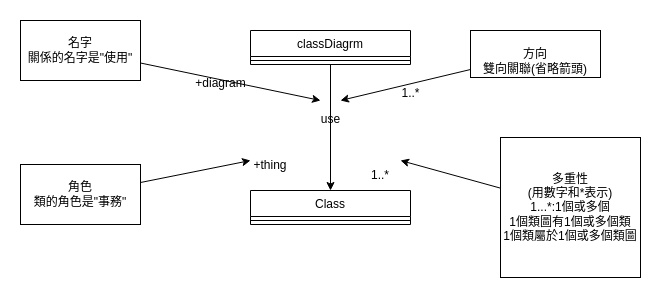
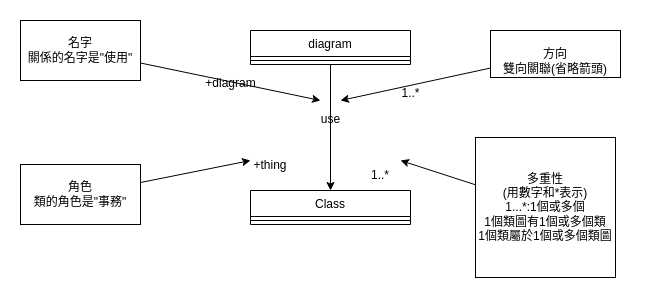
  <mxCell id="0" />
  <mxCell id="1" parent="0" />
  <mxCell id="2" style="edgeStyle=none;rounded=0;orthogonalLoop=1;jettySize=auto;html=1;" edge="1" parent="1" source="3"><mxGeometry relative="1" as="geometry"><mxPoint x="320" y="100" as="targetPoint" /></mxGeometry></mxCell>
  <mxCell id="3" value="&lt;span&gt;名字&lt;/span&gt;&lt;br&gt;關係的名字是&quot;使用&quot;" style="rounded=0;whiteSpace=wrap;html=1;fontStyle=0;labelBackgroundColor=none;" vertex="1" parent="1"><mxGeometry x="20" y="20" width="120" height="60" as="geometry" /></mxCell>
  <mxCell id="4" style="edgeStyle=none;rounded=0;orthogonalLoop=1;jettySize=auto;html=1;exitX=0.5;exitY=1;exitDx=0;exitDy=0;entryX=0.5;entryY=0;entryDx=0;entryDy=0;" edge="1" parent="1" source="5"><mxGeometry relative="1" as="geometry"><mxPoint x="330" y="190" as="targetPoint" /></mxGeometry></mxCell>
- <mxCell id="5" value="&lt;span style=&quot;font-weight: 400;&quot;&gt;classDiagrm&lt;/span&gt;" style="swimlane;fontStyle=1;align=center;verticalAlign=top;childLayout=stackLayout;horizontal=1;startSize=26;horizontalStack=0;resizeParent=1;resizeParentMax=0;resizeLast=0;collapsible=1;marginBottom=0;whiteSpace=wrap;html=1;labelBackgroundColor=none;" vertex="1" parent="1"><mxGeometry x="250" y="30" width="160" height="34" as="geometry" /></mxCell>
+ <mxCell id="5" value="&lt;span style=&quot;font-weight: 400;&quot;&gt;diagram&lt;/span&gt;" style="swimlane;fontStyle=1;align=center;verticalAlign=top;childLayout=stackLayout;horizontal=1;startSize=26;horizontalStack=0;resizeParent=1;resizeParentMax=0;resizeLast=0;collapsible=1;marginBottom=0;whiteSpace=wrap;html=1;labelBackgroundColor=none;" vertex="1" parent="1"><mxGeometry x="250" y="30" width="160" height="34" as="geometry" /></mxCell>
  <mxCell id="6" value="" style="line;strokeWidth=1;fillColor=none;align=left;verticalAlign=middle;spacingTop=-1;spacingLeft=3;spacingRight=3;rotatable=0;labelPosition=right;points=[];portConstraint=eastwest;strokeColor=inherit;" vertex="1" parent="5"><mxGeometry y="26" width="160" height="8" as="geometry" /></mxCell>
  <mxCell id="7" value="&lt;span style=&quot;font-weight: 400;&quot;&gt;Class&lt;/span&gt;" style="swimlane;fontStyle=1;align=center;verticalAlign=top;childLayout=stackLayout;horizontal=1;startSize=26;horizontalStack=0;resizeParent=1;resizeParentMax=0;resizeLast=0;collapsible=1;marginBottom=0;whiteSpace=wrap;html=1;" vertex="1" parent="1"><mxGeometry x="250" y="190" width="160" height="34" as="geometry" /></mxCell>
  <mxCell id="8" value="" style="line;strokeWidth=1;fillColor=none;align=left;verticalAlign=middle;spacingTop=-1;spacingLeft=3;spacingRight=3;rotatable=0;labelPosition=right;points=[];portConstraint=eastwest;strokeColor=inherit;" vertex="1" parent="7"><mxGeometry y="26" width="160" height="8" as="geometry" /></mxCell>
- <mxCell id="9" value="&lt;span style=&quot;font-weight: 400;&quot;&gt;+diagram&lt;/span&gt;" style="text;align=center;fontStyle=1;verticalAlign=middle;spacingLeft=3;spacingRight=3;strokeColor=none;rotatable=0;points=[[0,0.5],[1,0.5]];portConstraint=eastwest;html=1;" vertex="1" parent="1"><mxGeometry x="180" y="70" width="80" height="26" as="geometry" /></mxCell>
+ <mxCell id="9" value="&lt;span style=&quot;font-weight: 400;&quot;&gt;+diagram&lt;/span&gt;" style="text;align=center;fontStyle=1;verticalAlign=middle;spacingLeft=3;spacingRight=3;strokeColor=none;rotatable=0;points=[[0,0.5],[1,0.5]];portConstraint=eastwest;html=1;" vertex="1" parent="1"><mxGeometry x="190" y="70" width="80" height="26" as="geometry" /></mxCell>
  <mxCell id="10" style="edgeStyle=none;rounded=0;orthogonalLoop=1;jettySize=auto;html=1;" edge="1" parent="1" source="11"><mxGeometry relative="1" as="geometry"><mxPoint x="340" y="100" as="targetPoint" /></mxGeometry></mxCell>
- <mxCell id="11" value="&lt;br&gt;&lt;div style=&quot;&quot;&gt;&lt;span style=&quot;background-color: initial;&quot;&gt;方向&lt;/span&gt;&lt;/div&gt;&lt;div style=&quot;&quot;&gt;雙向關聯(省略箭頭)&lt;/div&gt;" style="rounded=0;whiteSpace=wrap;html=1;verticalAlign=middle;labelPosition=center;verticalLabelPosition=middle;align=center;fontStyle=0;horizontal=1;" vertex="1" parent="1"><mxGeometry x="470" y="30" width="130" height="47" as="geometry" /></mxCell>
+ <mxCell id="11" value="&lt;br&gt;&lt;div style=&quot;&quot;&gt;&lt;span style=&quot;background-color: initial;&quot;&gt;方向&lt;/span&gt;&lt;/div&gt;&lt;div style=&quot;&quot;&gt;雙向關聯(省略箭頭)&lt;/div&gt;" style="rounded=0;whiteSpace=wrap;html=1;verticalAlign=middle;labelPosition=center;verticalLabelPosition=middle;align=center;fontStyle=0;horizontal=1;" vertex="1" parent="1"><mxGeometry x="490" y="30" width="130" height="47" as="geometry" /></mxCell>
  <mxCell id="12" value="&lt;span style=&quot;font-weight: normal;&quot;&gt;1..*&lt;/span&gt;" style="text;align=center;fontStyle=1;verticalAlign=middle;spacingLeft=3;spacingRight=3;strokeColor=none;rotatable=0;points=[[0,0.5],[1,0.5]];portConstraint=eastwest;html=1;" vertex="1" parent="1"><mxGeometry x="370" y="80" width="80" height="26" as="geometry" /></mxCell>
  <mxCell id="13" value="use" style="text;align=center;fontStyle=0;verticalAlign=middle;spacingLeft=3;spacingRight=3;strokeColor=none;rotatable=0;points=[[0,0.5],[1,0.5]];portConstraint=eastwest;html=1;" vertex="1" parent="1"><mxGeometry x="290" y="106" width="80" height="26" as="geometry" /></mxCell>
  <mxCell id="14" style="edgeStyle=none;rounded=0;orthogonalLoop=1;jettySize=auto;html=1;" edge="1" parent="1" source="15"><mxGeometry relative="1" as="geometry"><mxPoint x="250" y="160" as="targetPoint" /></mxGeometry></mxCell>
  <mxCell id="15" value="角色&lt;br&gt;類的角色是&quot;事務&quot;" style="rounded=0;whiteSpace=wrap;html=1;" vertex="1" parent="1"><mxGeometry x="20" y="164" width="120" height="60" as="geometry" /></mxCell>
  <mxCell id="16" value="+thing" style="text;html=1;strokeColor=none;fillColor=none;align=center;verticalAlign=middle;whiteSpace=wrap;rounded=0;" vertex="1" parent="1"><mxGeometry x="240" y="150" width="60" height="30" as="geometry" /></mxCell>
  <mxCell id="17" style="edgeStyle=none;rounded=0;orthogonalLoop=1;jettySize=auto;html=1;" edge="1" parent="1" source="18"><mxGeometry relative="1" as="geometry"><mxPoint x="400" y="160" as="targetPoint" /></mxGeometry></mxCell>
- <mxCell id="18" value="多重性&lt;br&gt;(用數字和*表示)&lt;br&gt;1...*:1個或多個&lt;br&gt;1個類圖有1個或多個類&lt;br&gt;1個類屬於1個或多個類圖" style="whiteSpace=wrap;html=1;aspect=fixed;align=center;" vertex="1" parent="1"><mxGeometry x="500" y="137" width="140" height="140" as="geometry" /></mxCell>
+ <mxCell id="18" value="多重性&lt;br&gt;(用數字和*表示)&lt;br&gt;1...*:1個或多個&lt;br&gt;1個類圖有1個或多個類&lt;br&gt;1個類屬於1個或多個類圖" style="whiteSpace=wrap;html=1;aspect=fixed;align=center;" vertex="1" parent="1"><mxGeometry x="475" y="137" width="140" height="140" as="geometry" /></mxCell>
  <mxCell id="19" value="1..*" style="text;html=1;strokeColor=none;fillColor=none;align=center;verticalAlign=middle;whiteSpace=wrap;rounded=0;" vertex="1" parent="1"><mxGeometry x="350" y="160" width="60" height="30" as="geometry" /></mxCell>
